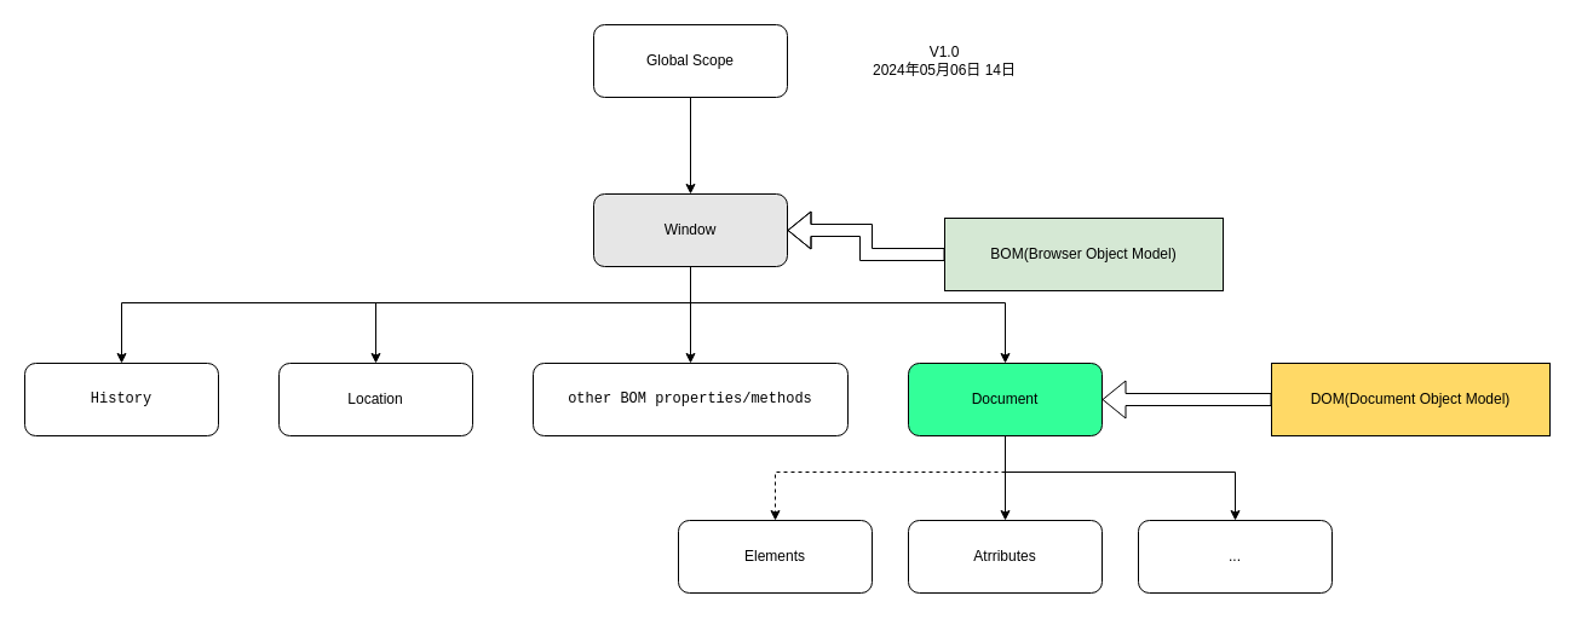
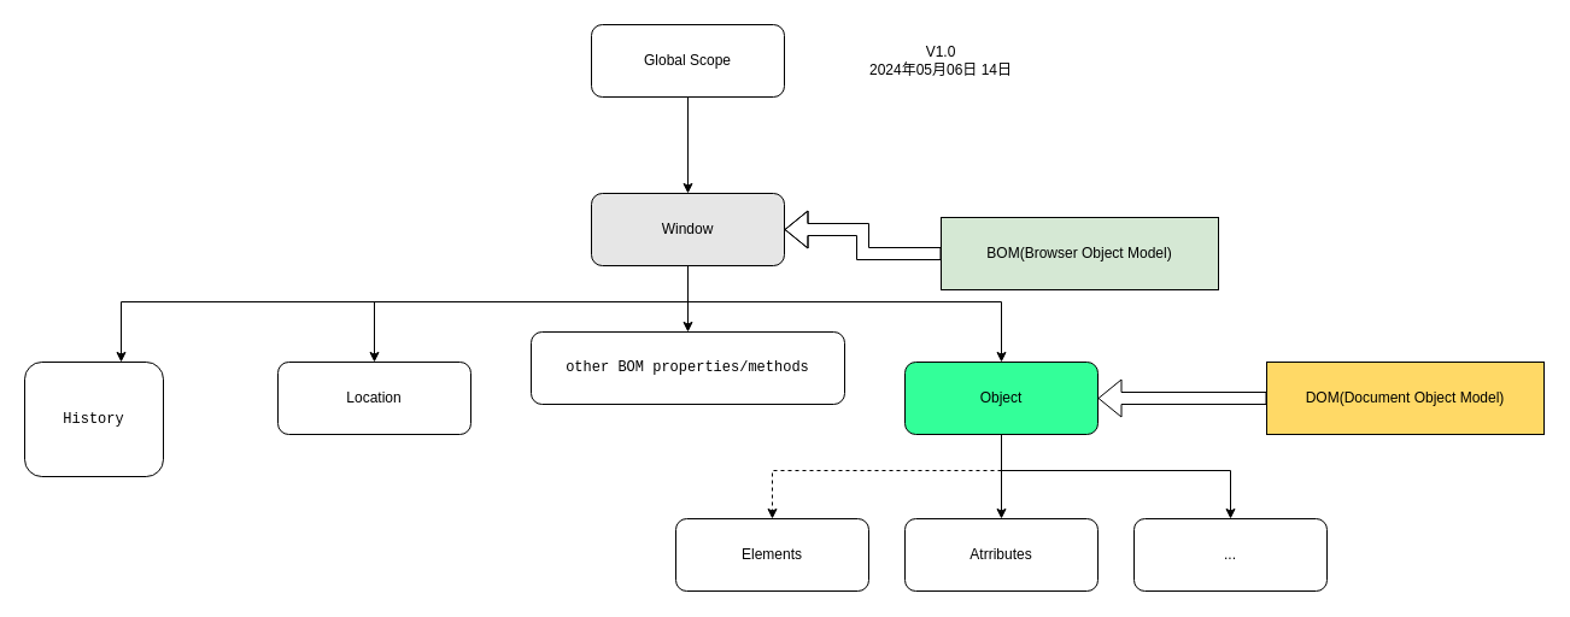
  <mxCell id="0" />
  <mxCell id="1" parent="0" />
  <mxCell id="2" style="edgeStyle=orthogonalEdgeStyle;rounded=0;orthogonalLoop=1;jettySize=auto;html=1;entryX=0.5;entryY=0;entryDx=0;entryDy=0;" edge="1" parent="1" source="3" target="8"><mxGeometry relative="1" as="geometry" /></mxCell>
  <mxCell id="3" value="Global Scope" style="rounded=1;whiteSpace=wrap;html=1;" vertex="1" parent="1"><mxGeometry x="490" y="20" width="160" height="60" as="geometry" /></mxCell>
  <mxCell id="4" style="edgeStyle=orthogonalEdgeStyle;rounded=0;orthogonalLoop=1;jettySize=auto;html=1;" edge="1" parent="1" source="8" target="11"><mxGeometry relative="1" as="geometry" /></mxCell>
  <mxCell id="5" style="edgeStyle=orthogonalEdgeStyle;rounded=0;orthogonalLoop=1;jettySize=auto;html=1;" edge="1" parent="1" source="8" target="15"><mxGeometry relative="1" as="geometry"><Array as="points"><mxPoint x="570" y="250" /><mxPoint x="830" y="250" /></Array></mxGeometry></mxCell>
  <mxCell id="6" style="edgeStyle=orthogonalEdgeStyle;rounded=0;orthogonalLoop=1;jettySize=auto;html=1;entryX=0.5;entryY=0;entryDx=0;entryDy=0;" edge="1" parent="1" source="8" target="12"><mxGeometry relative="1" as="geometry"><Array as="points"><mxPoint x="570" y="250" /><mxPoint y="250" x="310" /></Array></mxGeometry></mxCell>
  <mxCell id="7" style="edgeStyle=orthogonalEdgeStyle;rounded=0;orthogonalLoop=1;jettySize=auto;html=1;" edge="1" parent="1" source="8" target="16"><mxGeometry relative="1" as="geometry"><Array as="points"><mxPoint x="570" y="250" /><mxPoint x="100" y="250" /></Array></mxGeometry></mxCell>
  <mxCell id="8" value="Window" style="rounded=1;whiteSpace=wrap;html=1;fillColor=#E6E6E6;" vertex="1" parent="1"><mxGeometry x="490" y="160" width="160" height="60" as="geometry" /></mxCell>
  <mxCell id="9" style="edgeStyle=orthogonalEdgeStyle;rounded=0;orthogonalLoop=1;jettySize=auto;html=1;entryX=1;entryY=0.5;entryDx=0;entryDy=0;shape=flexArrow;" edge="1" parent="1" source="10" target="8"><mxGeometry relative="1" as="geometry" /></mxCell>
  <mxCell id="10" value="&lt;div&gt;BOM(Browser Object Model)&lt;/div&gt;" style="rounded=0;whiteSpace=wrap;html=1;fillColor=#D5E8D4;" vertex="1" parent="1"><mxGeometry x="780" y="180" width="230" height="60" as="geometry" /></mxCell>
- <mxCell id="11" value="&lt;pre style=&quot;box-sizing: border-box; --un-rotate: 0; --un-rotate-x: 0; --un-rotate-y: 0; --un-rotate-z: 0; --un-scale-x: 1; --un-scale-y: 1; --un-scale-z: 1; --un-skew-x: 0; --un-skew-y: 0; --un-translate-x: 0; --un-translate-y: 0; --un-translate-z: 0; --un-pan-x: ; --un-pan-y: ; --un-pinch-zoom: ; --un-scroll-snap-strictness: proximity; --un-ordinal: ; --un-slashed-zero: ; --un-numeric-figure: ; --un-numeric-spacing: ; --un-numeric-fraction: ; --un-border-spacing-x: 0; --un-border-spacing-y: 0; --un-ring-offset-shadow: 0 0 transparent; --un-ring-shadow: 0 0 transparent; --un-shadow-inset: ; --un-shadow: 0 0 transparent; --un-ring-inset: ; --un-ring-offset-width: 0px; --un-ring-offset-color: #fff; --un-ring-width: 0px; --un-ring-color: rgba(147,197,253,.5); --un-blur: ; --un-brightness: ; --un-contrast: ; --un-drop-shadow: ; --un-grayscale: ; --un-hue-rotate: ; --un-invert: ; --un-saturate: ; --un-sepia: ; --un-backdrop-blur: ; --un-backdrop-brightness: ; --un-backdrop-contrast: ; --un-backdrop-grayscale: ; --un-backdrop-hue-rotate: ; --un-backdrop-invert: ; --un-backdrop-opacity: ; --un-backdrop-saturate: ; --un-backdrop-sepia: ; font-family: ui-monospace, SFMono-Regular, &amp;quot;SF Mono&amp;quot;, Menlo, Consolas, &amp;quot;Liberation Mono&amp;quot;, monospace; margin-top: 0px; margin-bottom: 0px; overflow: auto; overflow-wrap: normal; background-color: var(--TY-Fill-0); border-radius: 6px; line-height: 1.45; text-align: start; padding: 16px 8px; background-image: initial; background-position: initial; background-size: initial; background-repeat: initial; background-attachment: initial; background-origin: initial; background-clip: initial;&quot;&gt;&lt;code style=&quot;box-sizing: border-box; --un-rotate: 0; --un-rotate-x: 0; --un-rotate-y: 0; --un-rotate-z: 0; --un-scale-x: 1; --un-scale-y: 1; --un-scale-z: 1; --un-skew-x: 0; --un-skew-y: 0; --un-translate-x: 0; --un-translate-y: 0; --un-translate-z: 0; --un-pan-x: ; --un-pan-y: ; --un-pinch-zoom: ; --un-scroll-snap-strictness: proximity; --un-ordinal: ; --un-slashed-zero: ; --un-numeric-figure: ; --un-numeric-spacing: ; --un-numeric-fraction: ; --un-border-spacing-x: 0; --un-border-spacing-y: 0; --un-ring-offset-shadow: 0 0 transparent; --un-ring-shadow: 0 0 transparent; --un-shadow-inset: ; --un-shadow: 0 0 transparent; --un-ring-inset: ; --un-ring-offset-width: 0px; --un-ring-offset-color: #fff; --un-ring-width: 0px; --un-ring-color: rgba(147,197,253,.5); --un-blur: ; --un-brightness: ; --un-contrast: ; --un-drop-shadow: ; --un-grayscale: ; --un-hue-rotate: ; --un-invert: ; --un-saturate: ; --un-sepia: ; --un-backdrop-blur: ; --un-backdrop-brightness: ; --un-backdrop-contrast: ; --un-backdrop-grayscale: ; --un-backdrop-hue-rotate: ; --un-backdrop-invert: ; --un-backdrop-opacity: ; --un-backdrop-saturate: ; --un-backdrop-sepia: ; font-family: ui-monospace, SFMono-Regular, &amp;quot;SF Mono&amp;quot;, Menlo, Consolas, &amp;quot;Liberation Mono&amp;quot;, monospace; background-color: var(--TY-Fill-0); border-radius: 6px; margin: 0px; padding: 0px; background-image: initial; background-position: initial; background-size: initial; background-repeat: initial; background-attachment: initial; background-origin: initial; background-clip: initial; border: 0px; word-break: normal; overflow-wrap: normal; display: inline; line-height: inherit;&quot; data-spm-anchor-id=&quot;5176.281.0.i5.297c3da2JY9OAc&quot;&gt;other BOM properties/methods&lt;/code&gt;&lt;/pre&gt;" style="rounded=1;whiteSpace=wrap;html=1;" vertex="1" parent="1"><mxGeometry x="440" y="300" width="260" height="60" as="geometry" /></mxCell>
+ <mxCell id="11" value="&lt;pre style=&quot;box-sizing: border-box; --un-rotate: 0; --un-rotate-x: 0; --un-rotate-y: 0; --un-rotate-z: 0; --un-scale-x: 1; --un-scale-y: 1; --un-scale-z: 1; --un-skew-x: 0; --un-skew-y: 0; --un-translate-x: 0; --un-translate-y: 0; --un-translate-z: 0; --un-pan-x: ; --un-pan-y: ; --un-pinch-zoom: ; --un-scroll-snap-strictness: proximity; --un-ordinal: ; --un-slashed-zero: ; --un-numeric-figure: ; --un-numeric-spacing: ; --un-numeric-fraction: ; --un-border-spacing-x: 0; --un-border-spacing-y: 0; --un-ring-offset-shadow: 0 0 transparent; --un-ring-shadow: 0 0 transparent; --un-shadow-inset: ; --un-shadow: 0 0 transparent; --un-ring-inset: ; --un-ring-offset-width: 0px; --un-ring-offset-color: #fff; --un-ring-width: 0px; --un-ring-color: rgba(147,197,253,.5); --un-blur: ; --un-brightness: ; --un-contrast: ; --un-drop-shadow: ; --un-grayscale: ; --un-hue-rotate: ; --un-invert: ; --un-saturate: ; --un-sepia: ; --un-backdrop-blur: ; --un-backdrop-brightness: ; --un-backdrop-contrast: ; --un-backdrop-grayscale: ; --un-backdrop-hue-rotate: ; --un-backdrop-invert: ; --un-backdrop-opacity: ; --un-backdrop-saturate: ; --un-backdrop-sepia: ; font-family: ui-monospace, SFMono-Regular, &amp;quot;SF Mono&amp;quot;, Menlo, Consolas, &amp;quot;Liberation Mono&amp;quot;, monospace; margin-top: 0px; margin-bottom: 0px; overflow: auto; overflow-wrap: normal; background-color: var(--TY-Fill-0); border-radius: 6px; line-height: 1.45; text-align: start; padding: 16px 8px; background-image: initial; background-position: initial; background-size: initial; background-repeat: initial; background-attachment: initial; background-origin: initial; background-clip: initial;&quot;&gt;&lt;code style=&quot;box-sizing: border-box; --un-rotate: 0; --un-rotate-x: 0; --un-rotate-y: 0; --un-rotate-z: 0; --un-scale-x: 1; --un-scale-y: 1; --un-scale-z: 1; --un-skew-x: 0; --un-skew-y: 0; --un-translate-x: 0; --un-translate-y: 0; --un-translate-z: 0; --un-pan-x: ; --un-pan-y: ; --un-pinch-zoom: ; --un-scroll-snap-strictness: proximity; --un-ordinal: ; --un-slashed-zero: ; --un-numeric-figure: ; --un-numeric-spacing: ; --un-numeric-fraction: ; --un-border-spacing-x: 0; --un-border-spacing-y: 0; --un-ring-offset-shadow: 0 0 transparent; --un-ring-shadow: 0 0 transparent; --un-shadow-inset: ; --un-shadow: 0 0 transparent; --un-ring-inset: ; --un-ring-offset-width: 0px; --un-ring-offset-color: #fff; --un-ring-width: 0px; --un-ring-color: rgba(147,197,253,.5); --un-blur: ; --un-brightness: ; --un-contrast: ; --un-drop-shadow: ; --un-grayscale: ; --un-hue-rotate: ; --un-invert: ; --un-saturate: ; --un-sepia: ; --un-backdrop-blur: ; --un-backdrop-brightness: ; --un-backdrop-contrast: ; --un-backdrop-grayscale: ; --un-backdrop-hue-rotate: ; --un-backdrop-invert: ; --un-backdrop-opacity: ; --un-backdrop-saturate: ; --un-backdrop-sepia: ; font-family: ui-monospace, SFMono-Regular, &amp;quot;SF Mono&amp;quot;, Menlo, Consolas, &amp;quot;Liberation Mono&amp;quot;, monospace; background-color: var(--TY-Fill-0); border-radius: 6px; margin: 0px; padding: 0px; background-image: initial; background-position: initial; background-size: initial; background-repeat: initial; background-attachment: initial; background-origin: initial; background-clip: initial; border: 0px; word-break: normal; overflow-wrap: normal; display: inline; line-height: inherit;&quot; data-spm-anchor-id=&quot;5176.281.0.i5.297c3da2JY9OAc&quot;&gt;other BOM properties/methods&lt;/code&gt;&lt;/pre&gt;" style="rounded=1;whiteSpace=wrap;html=1;" vertex="1" parent="1"><mxGeometry x="440" y="275" width="260" height="60" as="geometry" /></mxCell>
  <mxCell id="12" value="Location" style="rounded=1;whiteSpace=wrap;html=1;" vertex="1" parent="1"><mxGeometry x="230" y="300" width="160" height="60" as="geometry" /></mxCell>
  <mxCell id="13" style="edgeStyle=orthogonalEdgeStyle;rounded=0;orthogonalLoop=1;jettySize=auto;html=1;entryX=0.5;entryY=0;entryDx=0;entryDy=0;dashed=1;" edge="1" parent="1" source="15" target="20"><mxGeometry relative="1" as="geometry"><Array as="points"><mxPoint x="830" y="390" /><mxPoint x="640" y="390" /></Array></mxGeometry></mxCell>
  <mxCell id="14" style="edgeStyle=orthogonalEdgeStyle;rounded=0;orthogonalLoop=1;jettySize=auto;html=1;" edge="1" parent="1" source="15" target="22"><mxGeometry relative="1" as="geometry"><Array as="points"><mxPoint x="830" y="390" /><mxPoint x="1020" y="390" /></Array></mxGeometry></mxCell>
- <mxCell id="15" value="Document" style="rounded=1;whiteSpace=wrap;html=1;fillColor=#33FF99;" vertex="1" parent="1"><mxGeometry x="750" y="300" width="160" height="60" as="geometry" /></mxCell>
- <mxCell id="16" value="&lt;pre style=&quot;box-sizing: border-box; --un-rotate: 0; --un-rotate-x: 0; --un-rotate-y: 0; --un-rotate-z: 0; --un-scale-x: 1; --un-scale-y: 1; --un-scale-z: 1; --un-skew-x: 0; --un-skew-y: 0; --un-translate-x: 0; --un-translate-y: 0; --un-translate-z: 0; --un-pan-x: ; --un-pan-y: ; --un-pinch-zoom: ; --un-scroll-snap-strictness: proximity; --un-ordinal: ; --un-slashed-zero: ; --un-numeric-figure: ; --un-numeric-spacing: ; --un-numeric-fraction: ; --un-border-spacing-x: 0; --un-border-spacing-y: 0; --un-ring-offset-shadow: 0 0 transparent; --un-ring-shadow: 0 0 transparent; --un-shadow-inset: ; --un-shadow: 0 0 transparent; --un-ring-inset: ; --un-ring-offset-width: 0px; --un-ring-offset-color: #fff; --un-ring-width: 0px; --un-ring-color: rgba(147,197,253,.5); --un-blur: ; --un-brightness: ; --un-contrast: ; --un-drop-shadow: ; --un-grayscale: ; --un-hue-rotate: ; --un-invert: ; --un-saturate: ; --un-sepia: ; --un-backdrop-blur: ; --un-backdrop-brightness: ; --un-backdrop-contrast: ; --un-backdrop-grayscale: ; --un-backdrop-hue-rotate: ; --un-backdrop-invert: ; --un-backdrop-opacity: ; --un-backdrop-saturate: ; --un-backdrop-sepia: ; font-family: ui-monospace, SFMono-Regular, &amp;quot;SF Mono&amp;quot;, Menlo, Consolas, &amp;quot;Liberation Mono&amp;quot;, monospace; margin-top: 0px; margin-bottom: 0px; overflow: auto; overflow-wrap: normal; background-color: var(--TY-Fill-0); border-radius: 6px; line-height: 1.45; text-align: start; padding: 16px 8px; background-image: initial; background-position: initial; background-size: initial; background-repeat: initial; background-attachment: initial; background-origin: initial; background-clip: initial;&quot;&gt;&lt;code style=&quot;box-sizing: border-box; --un-rotate: 0; --un-rotate-x: 0; --un-rotate-y: 0; --un-rotate-z: 0; --un-scale-x: 1; --un-scale-y: 1; --un-scale-z: 1; --un-skew-x: 0; --un-skew-y: 0; --un-translate-x: 0; --un-translate-y: 0; --un-translate-z: 0; --un-pan-x: ; --un-pan-y: ; --un-pinch-zoom: ; --un-scroll-snap-strictness: proximity; --un-ordinal: ; --un-slashed-zero: ; --un-numeric-figure: ; --un-numeric-spacing: ; --un-numeric-fraction: ; --un-border-spacing-x: 0; --un-border-spacing-y: 0; --un-ring-offset-shadow: 0 0 transparent; --un-ring-shadow: 0 0 transparent; --un-shadow-inset: ; --un-shadow: 0 0 transparent; --un-ring-inset: ; --un-ring-offset-width: 0px; --un-ring-offset-color: #fff; --un-ring-width: 0px; --un-ring-color: rgba(147,197,253,.5); --un-blur: ; --un-brightness: ; --un-contrast: ; --un-drop-shadow: ; --un-grayscale: ; --un-hue-rotate: ; --un-invert: ; --un-saturate: ; --un-sepia: ; --un-backdrop-blur: ; --un-backdrop-brightness: ; --un-backdrop-contrast: ; --un-backdrop-grayscale: ; --un-backdrop-hue-rotate: ; --un-backdrop-invert: ; --un-backdrop-opacity: ; --un-backdrop-saturate: ; --un-backdrop-sepia: ; font-family: ui-monospace, SFMono-Regular, &amp;quot;SF Mono&amp;quot;, Menlo, Consolas, &amp;quot;Liberation Mono&amp;quot;, monospace; background-color: var(--TY-Fill-0); border-radius: 6px; margin: 0px; padding: 0px; background-image: initial; background-position: initial; background-size: initial; background-repeat: initial; background-attachment: initial; background-origin: initial; background-clip: initial; border: 0px; word-break: normal; overflow-wrap: normal; display: inline; line-height: inherit;&quot; data-spm-anchor-id=&quot;5176.281.0.i5.297c3da2JY9OAc&quot;&gt;History&lt;/code&gt;&lt;/pre&gt;" style="rounded=1;whiteSpace=wrap;html=1;" vertex="1" parent="1"><mxGeometry x="20" y="300" width="160" height="60" as="geometry" /></mxCell>
+ <mxCell id="15" value="Object" style="rounded=1;whiteSpace=wrap;html=1;fillColor=#33FF99;" vertex="1" parent="1"><mxGeometry x="750" y="300" width="160" height="60" as="geometry" /></mxCell>
+ <mxCell id="16" value="&lt;pre style=&quot;box-sizing: border-box; --un-rotate: 0; --un-rotate-x: 0; --un-rotate-y: 0; --un-rotate-z: 0; --un-scale-x: 1; --un-scale-y: 1; --un-scale-z: 1; --un-skew-x: 0; --un-skew-y: 0; --un-translate-x: 0; --un-translate-y: 0; --un-translate-z: 0; --un-pan-x: ; --un-pan-y: ; --un-pinch-zoom: ; --un-scroll-snap-strictness: proximity; --un-ordinal: ; --un-slashed-zero: ; --un-numeric-figure: ; --un-numeric-spacing: ; --un-numeric-fraction: ; --un-border-spacing-x: 0; --un-border-spacing-y: 0; --un-ring-offset-shadow: 0 0 transparent; --un-ring-shadow: 0 0 transparent; --un-shadow-inset: ; --un-shadow: 0 0 transparent; --un-ring-inset: ; --un-ring-offset-width: 0px; --un-ring-offset-color: #fff; --un-ring-width: 0px; --un-ring-color: rgba(147,197,253,.5); --un-blur: ; --un-brightness: ; --un-contrast: ; --un-drop-shadow: ; --un-grayscale: ; --un-hue-rotate: ; --un-invert: ; --un-saturate: ; --un-sepia: ; --un-backdrop-blur: ; --un-backdrop-brightness: ; --un-backdrop-contrast: ; --un-backdrop-grayscale: ; --un-backdrop-hue-rotate: ; --un-backdrop-invert: ; --un-backdrop-opacity: ; --un-backdrop-saturate: ; --un-backdrop-sepia: ; font-family: ui-monospace, SFMono-Regular, &amp;quot;SF Mono&amp;quot;, Menlo, Consolas, &amp;quot;Liberation Mono&amp;quot;, monospace; margin-top: 0px; margin-bottom: 0px; overflow: auto; overflow-wrap: normal; background-color: var(--TY-Fill-0); border-radius: 6px; line-height: 1.45; text-align: start; padding: 16px 8px; background-image: initial; background-position: initial; background-size: initial; background-repeat: initial; background-attachment: initial; background-origin: initial; background-clip: initial;&quot;&gt;&lt;code style=&quot;box-sizing: border-box; --un-rotate: 0; --un-rotate-x: 0; --un-rotate-y: 0; --un-rotate-z: 0; --un-scale-x: 1; --un-scale-y: 1; --un-scale-z: 1; --un-skew-x: 0; --un-skew-y: 0; --un-translate-x: 0; --un-translate-y: 0; --un-translate-z: 0; --un-pan-x: ; --un-pan-y: ; --un-pinch-zoom: ; --un-scroll-snap-strictness: proximity; --un-ordinal: ; --un-slashed-zero: ; --un-numeric-figure: ; --un-numeric-spacing: ; --un-numeric-fraction: ; --un-border-spacing-x: 0; --un-border-spacing-y: 0; --un-ring-offset-shadow: 0 0 transparent; --un-ring-shadow: 0 0 transparent; --un-shadow-inset: ; --un-shadow: 0 0 transparent; --un-ring-inset: ; --un-ring-offset-width: 0px; --un-ring-offset-color: #fff; --un-ring-width: 0px; --un-ring-color: rgba(147,197,253,.5); --un-blur: ; --un-brightness: ; --un-contrast: ; --un-drop-shadow: ; --un-grayscale: ; --un-hue-rotate: ; --un-invert: ; --un-saturate: ; --un-sepia: ; --un-backdrop-blur: ; --un-backdrop-brightness: ; --un-backdrop-contrast: ; --un-backdrop-grayscale: ; --un-backdrop-hue-rotate: ; --un-backdrop-invert: ; --un-backdrop-opacity: ; --un-backdrop-saturate: ; --un-backdrop-sepia: ; font-family: ui-monospace, SFMono-Regular, &amp;quot;SF Mono&amp;quot;, Menlo, Consolas, &amp;quot;Liberation Mono&amp;quot;, monospace; background-color: var(--TY-Fill-0); border-radius: 6px; margin: 0px; padding: 0px; background-image: initial; background-position: initial; background-size: initial; background-repeat: initial; background-attachment: initial; background-origin: initial; background-clip: initial; border: 0px; word-break: normal; overflow-wrap: normal; display: inline; line-height: inherit;&quot; data-spm-anchor-id=&quot;5176.281.0.i5.297c3da2JY9OAc&quot;&gt;History&lt;/code&gt;&lt;/pre&gt;" style="rounded=1;whiteSpace=wrap;html=1;" vertex="1" parent="1"><mxGeometry x="20" y="300" width="115" height="95" as="geometry" /></mxCell>
  <mxCell id="17" style="edgeStyle=orthogonalEdgeStyle;rounded=0;orthogonalLoop=1;jettySize=auto;html=1;entryX=1;entryY=0.5;entryDx=0;entryDy=0;shape=flexArrow;" edge="1" parent="1" source="18" target="15"><mxGeometry relative="1" as="geometry" /></mxCell>
  <mxCell id="18" value="&lt;div&gt;DOM(Document Object Model)&lt;/div&gt;" style="rounded=0;whiteSpace=wrap;html=1;fillColor=#FFD966;" vertex="1" parent="1"><mxGeometry x="1050" y="300" width="230" height="60" as="geometry" /></mxCell>
  <mxCell id="19" value="Atrributes" style="rounded=1;whiteSpace=wrap;html=1;" vertex="1" parent="1"><mxGeometry x="750" y="430" width="160" height="60" as="geometry" /></mxCell>
  <mxCell id="20" value="Elements" style="rounded=1;whiteSpace=wrap;html=1;" vertex="1" parent="1"><mxGeometry x="560" y="430" width="160" height="60" as="geometry" /></mxCell>
  <mxCell id="21" style="edgeStyle=orthogonalEdgeStyle;rounded=0;orthogonalLoop=1;jettySize=auto;html=1;entryX=0.5;entryY=0;entryDx=0;entryDy=0;" edge="1" parent="1" source="15" target="19"><mxGeometry relative="1" as="geometry" /></mxCell>
  <mxCell id="22" value="..." style="rounded=1;whiteSpace=wrap;html=1;" vertex="1" parent="1"><mxGeometry x="940" y="430" width="160" height="60" as="geometry" /></mxCell>
  <mxCell id="23" value="V1.0&lt;div&gt;2024年05月06日 14日&lt;/div&gt;" style="text;html=1;align=center;verticalAlign=middle;whiteSpace=wrap;rounded=0;" vertex="1" parent="1"><mxGeometry x="690" y="35" width="180" height="30" as="geometry" /></mxCell>
